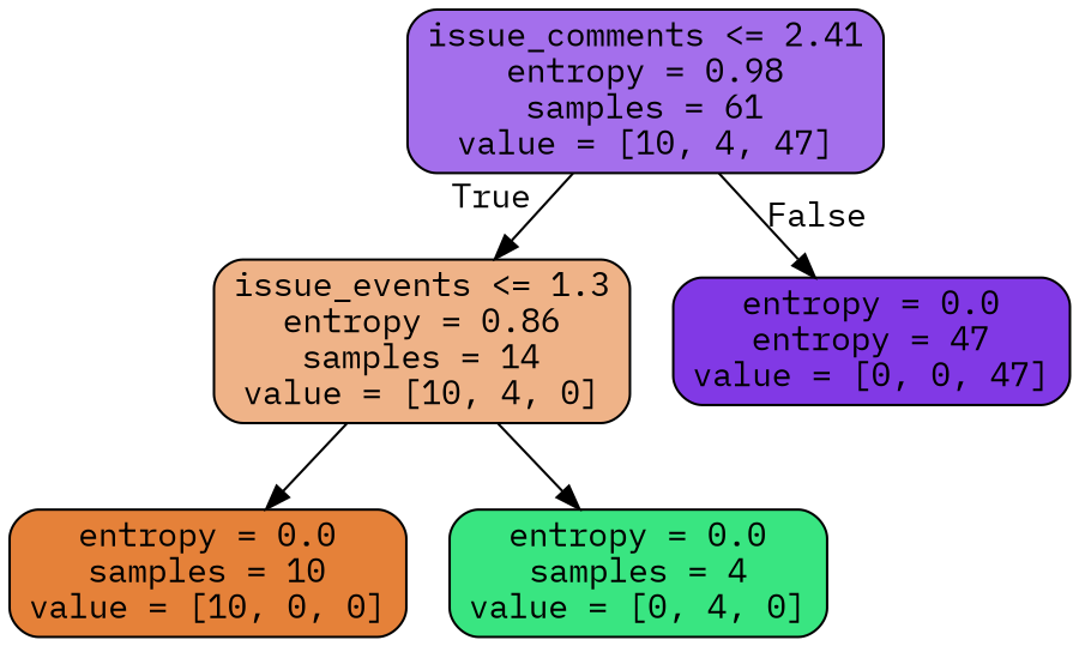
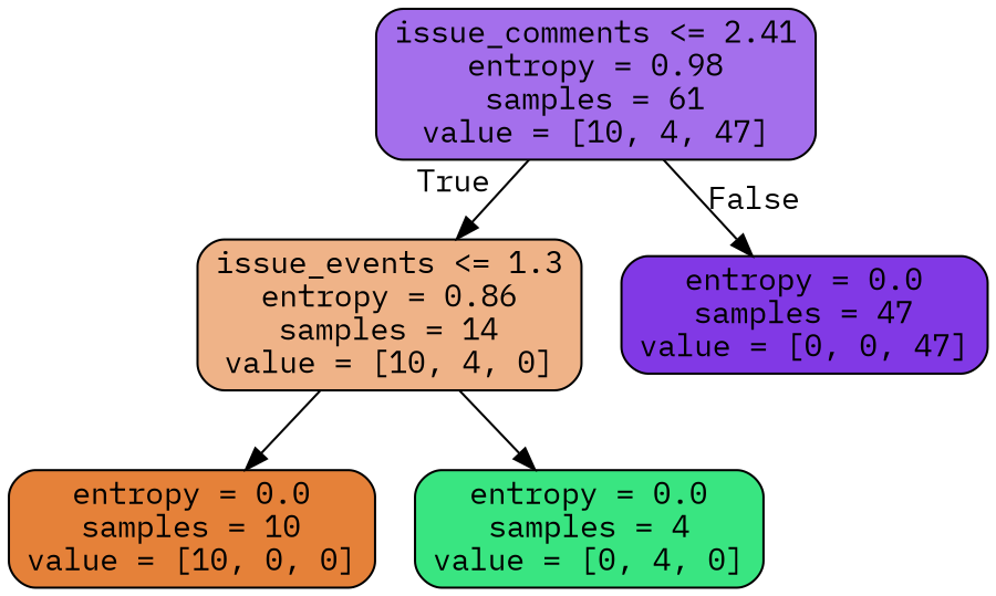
  digraph {
    fontname="IBM Plex Mono"
    node [color=black fontname="IBM Plex Mono" shape=box style="filled, rounded"]
    edge [fontname="IBM Plex Mono"]
    n1 [fillcolor="#a46fec" label="issue_comments <= 2.41\nentropy = 0.98\nsamples = 61\nvalue = [10, 4, 47]"]
    n2 [fillcolor="#efb388" label="issue_events <= 1.3\nentropy = 0.86\nsamples = 14\nvalue = [10, 4, 0]"]
-   n3 [fillcolor="#8139e5" label="entropy = 0.0\nentropy = 47\nvalue = [0, 0, 47]"]
+   n3 [fillcolor="#8139e5" label="entropy = 0.0\nsamples = 47\nvalue = [0, 0, 47]"]
    n4 [fillcolor="#e58139" label="entropy = 0.0\nsamples = 10\nvalue = [10, 0, 0]"]
    n5 [fillcolor="#39e581" label="entropy = 0.0\nsamples = 4\nvalue = [0, 4, 0]"]
    n1 -> n2 [headlabel=True labelangle=45 labeldistance=2.5]
    n1 -> n3 [headlabel=False labelangle=-45 labeldistance=2.5]
    n2 -> n4
    n2 -> n5
  }
